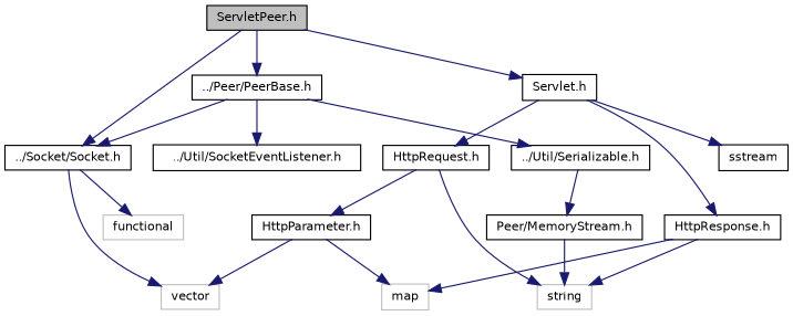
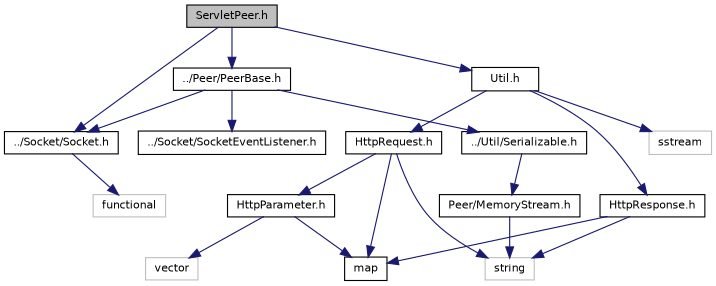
  digraph {
    node [color=black fillcolor=white fontname=Helvetica fontsize=10 shape=record style=filled]
    edge [color=midnightblue fontname=Helvetica fontsize=10 labelfontname=Helvetica labelfontsize=10 style=solid]
    n1 [fillcolor=grey75 fontcolor=black height=0.2 label="ServletPeer.h" width=0.4]
    n2 [height=0.2 label="../Peer/PeerBase.h" width=0.4]
    n3 [height=0.2 label="../Socket/Socket.h" width=0.4]
-   n4 [height=0.2 label="Servlet.h" width=0.4]
-   n5 [height=0.2 label="../Util/SocketEventListener.h" width=0.4]
+   n4 [height=0.2 label="Util.h" width=0.4]
+   n5 [height=0.2 label="../Socket/SocketEventListener.h" width=0.4]
    n6 [height=0.2 label="../Util/Serializable.h" width=0.4]
    n7 [color=grey75 height=0.2 label=functional width=0.4]
    n8 [color=grey75 height=0.2 label=vector width=0.4]
    n9 [height=0.2 label="HttpRequest.h" width=0.4]
    n10 [height=0.2 label="HttpResponse.h" width=0.4]
-   n11 [height=0.2 label=sstream width=0.4]
+   n11 [color=grey75 height=0.2 label=sstream width=0.4]
    n12 [height=0.2 label="Peer/MemoryStream.h" width=0.4]
    n13 [color=grey75 height=0.2 label=string width=0.4]
    n14 [height=0.2 label="HttpParameter.h" width=0.4]
-   n15 [color=grey75 height=0.2 label=map width=0.4]
+   n15 [height=0.2 label=map width=0.4]
    n1 -> n2
    n1 -> n3
    n1 -> n4
    n2 -> n3
    n2 -> n5
    n2 -> n6
    n3 -> n7
-   n3 -> n8
    n4 -> n9
    n4 -> n10
    n4 -> n11
    n6 -> n12
    n9 -> n13
    n9 -> n14
+   n9 -> n15
    n10 -> n13
    n10 -> n15
    n12 -> n13
    n14 -> n8
    n14 -> n15
  }
